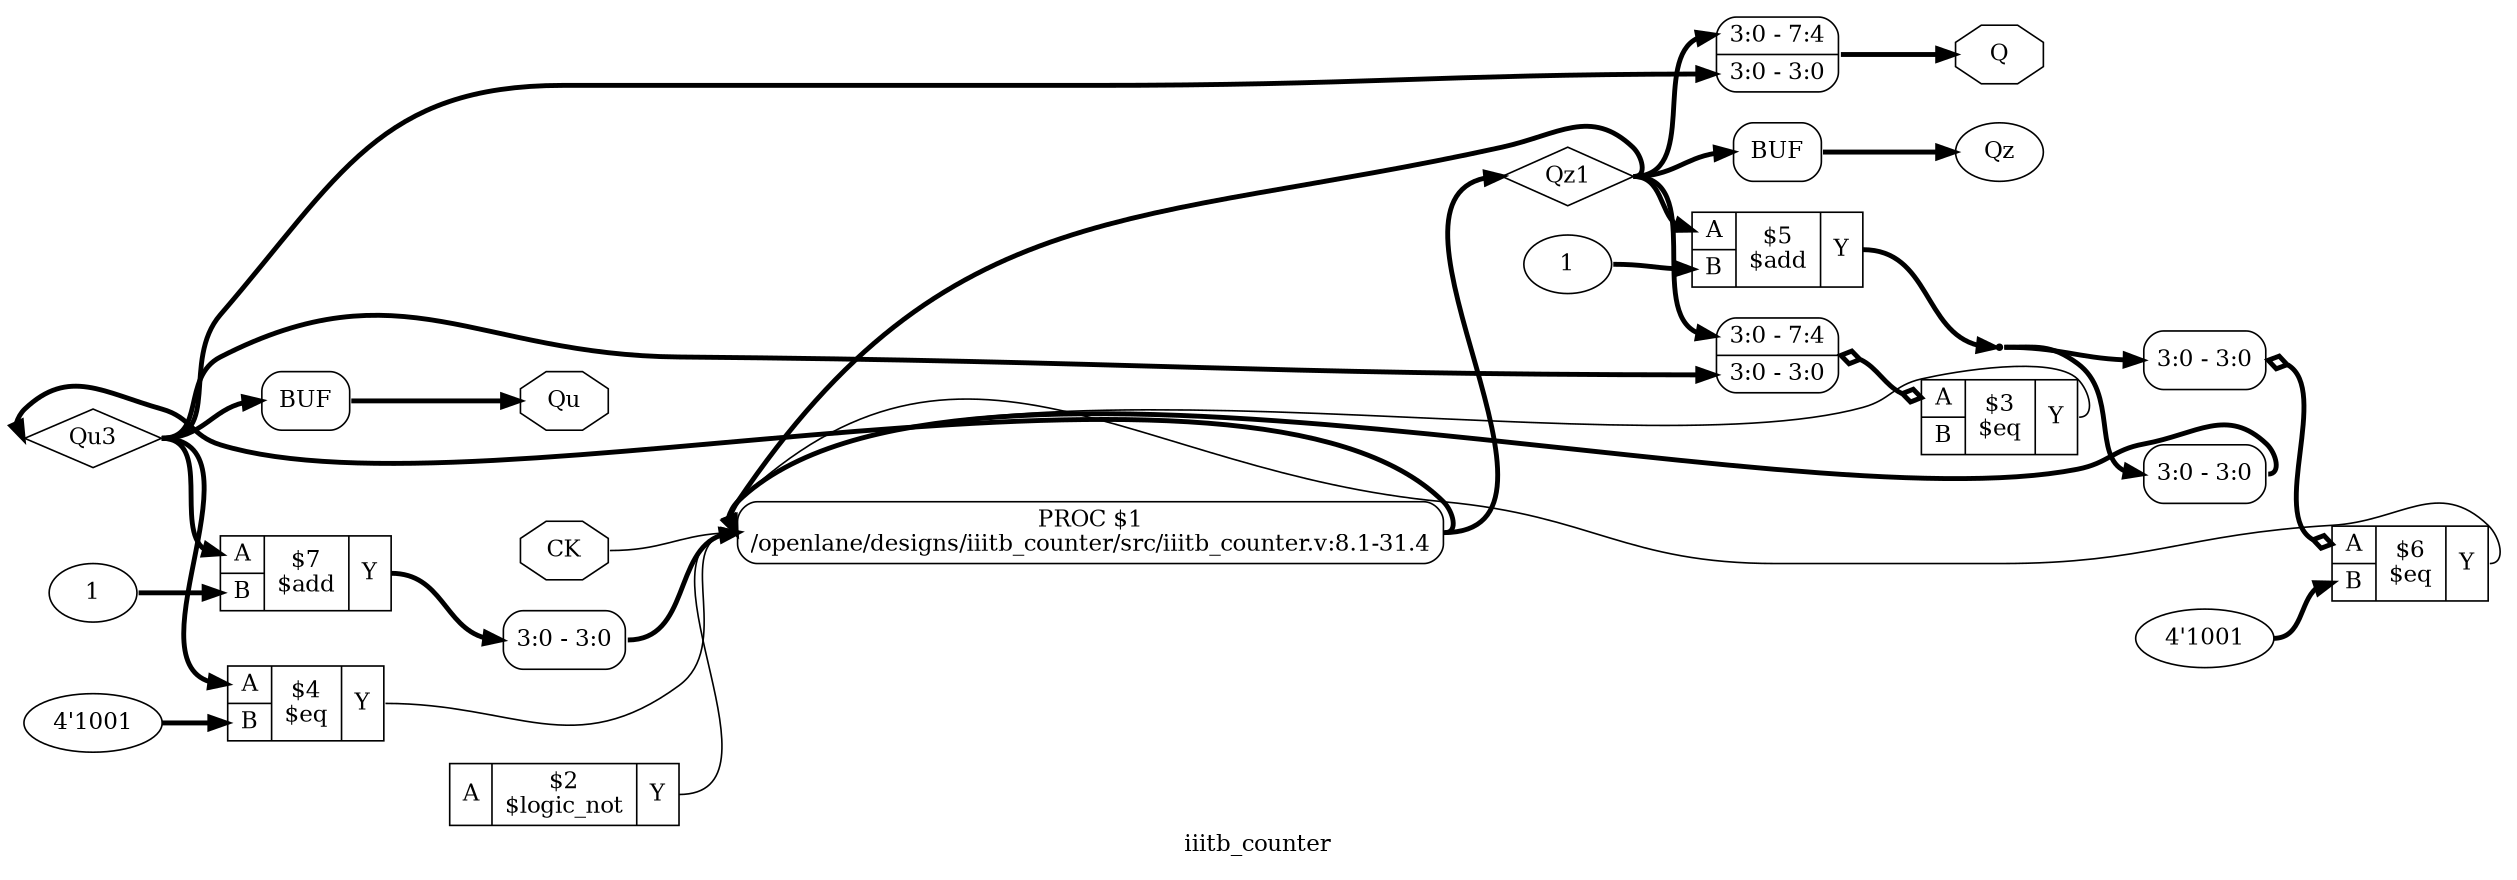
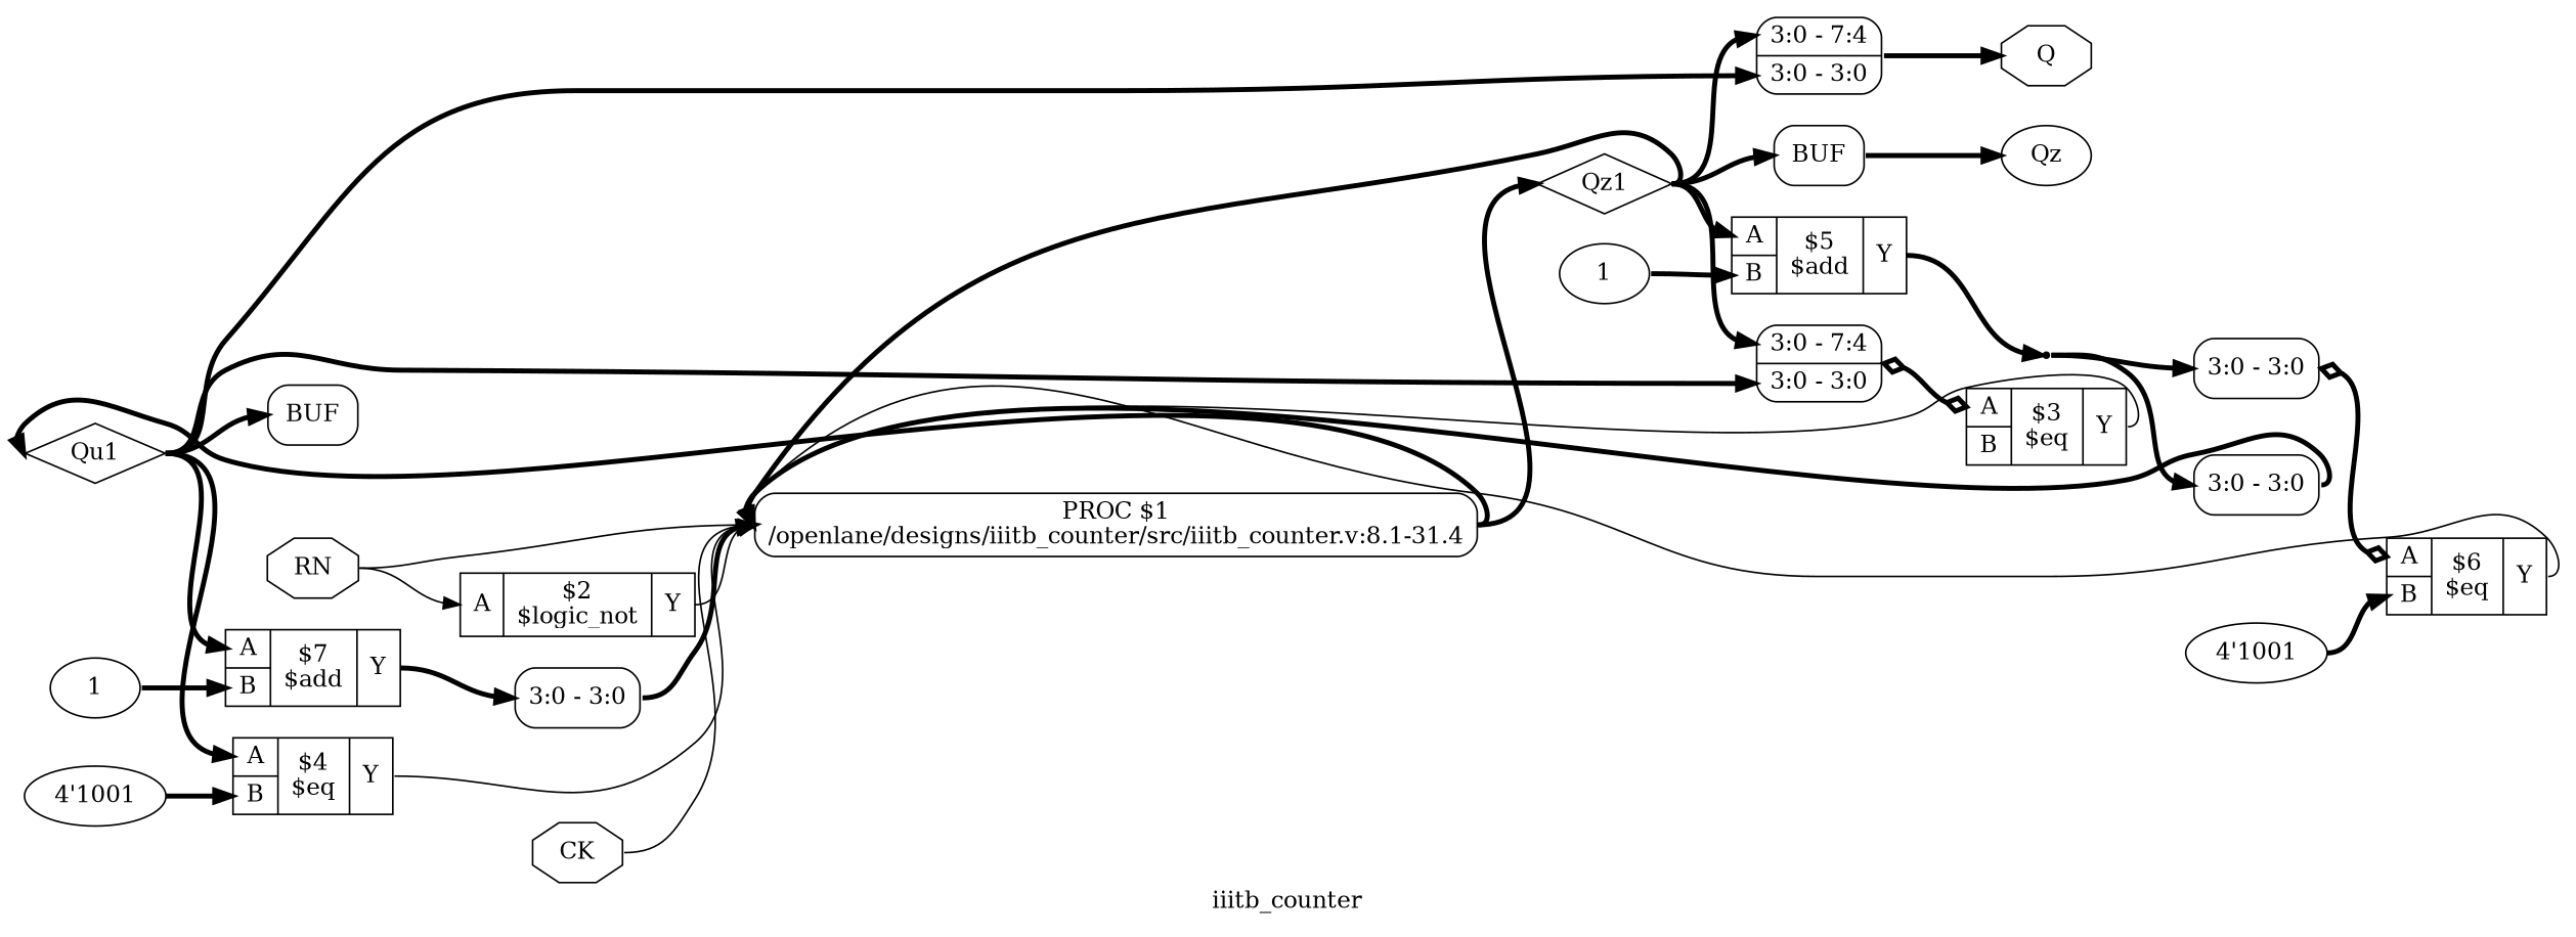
  digraph {
    label=iiitb_counter
    rankdir=LR
    remincross=true
    node [shape=record]
    edge [color=black headport=w style="setlinewidth(3)" tailport=e]
-   n16 [color=black fontcolor=black label=Qu3 shape=diamond]
+   n16 [color=black fontcolor=black label=Qu1 shape=diamond]
    c26 [label="{{<p23> A|<p24> B}|$7\n$add|{<p25> Y}}"]
    c29 [label="{{<p23> A|<p24> B}|$4\n$eq|{<p25> Y}}"]
    x6 [label="<s1> 3:0 - 7:4 |<s0> 3:0 - 3:0 " style=rounded]
    x10 [label="<s1> 3:0 - 7:4 |<s0> 3:0 - 3:0 " style=rounded]
    x11 [label=BUF shape=box style=rounded]
    x9 [label="<s0> 3:0 - 3:0 " style=rounded]
    p7 [label="PROC $1\n/openlane/designs/iiitb_counter/src/iiitb_counter.v:8.1-31.4" shape=box style=rounded]
    c30 [label="{{<p23> A|<p24> B}|$3\n$eq|{<p25> Y}}"]
    n18 [color=black fontcolor=black label=Q shape=octagon]
-   n19 [color=black fontcolor=black label=Qu shape=octagon]
    n17 [color=black fontcolor=black label=Qz1 shape=diamond]
    c28 [label="{{<p23> A|<p24> B}|$5\n$add|{<p25> Y}}"]
    x12 [label=BUF shape=box style=rounded]
    n4 [shape=point]
    n20 [color=black fontcolor=black label=Qz shape=ellipse]
    n21 [color=black fontcolor=black label=CK shape=octagon]
+   n22 [color=black fontcolor=black label=RN shape=octagon]
    c31 [label="{{<p23> A}|$2\n$logic_not|{<p25> Y}}"]
    v0 [label=1 shape=""]
    v1 [label="4'1001" shape=""]
    c27 [label="{{<p23> A|<p24> B}|$6\n$eq|{<p25> Y}}"]
    x2 [label="<s0> 3:0 - 3:0 " style=rounded]
    v3 [label=1 shape=""]
    x8 [label="<s0> 3:0 - 3:0 " style=rounded]
    v4 [label="4'1001" shape=""]
    n16 -> c26 [headport="p23:w"]
    n16 -> c29 [headport="p23:w"]
    n16 -> x6 [headport="s0:w"]
    n16 -> x10 [headport="s0:w"]
    n16 -> x11 [headport="w:w"]
    c26 -> x9 [headport="s0:w" tailport="p25:e"]
    c29 -> p7 [tailport="p25:e" style=""]
    x6 -> c30 [arrowhead=odiamond arrowtail=odiamond dir=both headport="p23:w"]
    x10 -> n18
-   x11 -> n19 [tailport="e:e"]
    x9 -> p7
    p7 -> n16
    p7 -> n17
    c30 -> p7 [tailport="p25:e" style=""]
    n17 -> x6 [headport="s1:w"]
    n17 -> x10 [headport="s1:w"]
    n17 -> p7
    n17 -> c28 [headport="p23:w"]
    n17 -> x12 [headport="w:w"]
    c28 -> n4 [tailport="p25:e"]
    x12 -> n20 [tailport="e:e"]
    n4 -> x2 [headport="s0:w"]
    n4 -> x8 [headport="s0:w"]
    n21 -> p7 [style=""]
+   n22 -> p7 [style=""]
+   n22 -> c31 [headport="p23:w" style=""]
    c31 -> p7 [tailport="p25:e" style=""]
    v0 -> c26 [headport="p24:w"]
    v1 -> c27 [headport="p24:w"]
    c27 -> p7 [tailport="p25:e" style=""]
    x2 -> c27 [arrowhead=odiamond arrowtail=odiamond dir=both headport="p23:w"]
    v3 -> c28 [headport="p24:w"]
    x8 -> p7
    v4 -> c29 [headport="p24:w"]
  }
